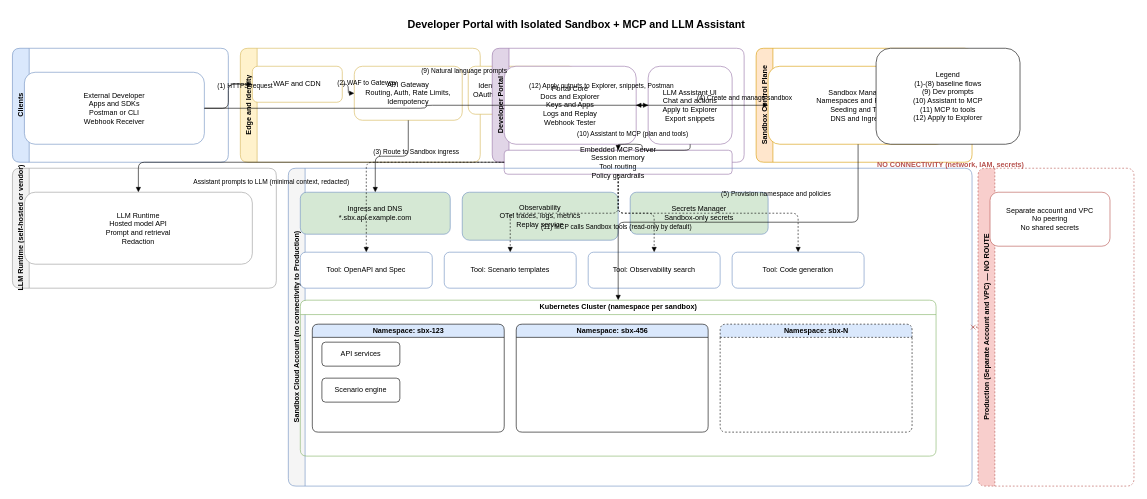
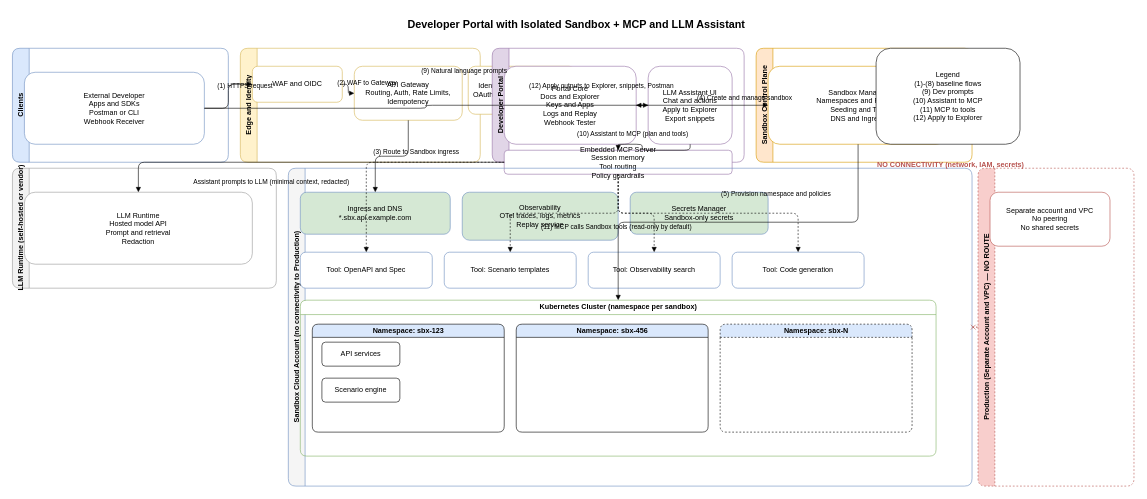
  <mxCell id="0" />
  <mxCell id="1" parent="0" />
  <mxCell id="2" value="Developer Portal with Isolated Sandbox + MCP and LLM Assistant" style="text;html=1;align=center;verticalAlign=middle;fontStyle=1;fontSize=18;" vertex="1" parent="1"><mxGeometry x="380" y="20" width="1160" height="40" as="geometry" /></mxCell>
  <mxCell id="3" value="Clients" style="swimlane;horizontal=0;rounded=1;html=1;startSize=28;fillColor=#dae8fc;strokeColor=#6c8ebf;fontStyle=1;" vertex="1" parent="1"><mxGeometry x="20" y="80" width="360" height="190" as="geometry" /></mxCell>
  <mxCell id="4" value="Edge and Identity" style="swimlane;horizontal=0;rounded=1;html=1;startSize=28;fillColor=#fff2cc;strokeColor=#d6b656;fontStyle=1;" vertex="1" parent="1"><mxGeometry x="400" y="80" width="400" height="190" as="geometry" /></mxCell>
  <mxCell id="5" value="Developer Portal" style="swimlane;horizontal=0;rounded=1;html=1;startSize=28;fillColor=#e1d5e7;strokeColor=#9673a6;fontStyle=1;" vertex="1" parent="1"><mxGeometry x="820" y="80" width="420" height="190" as="geometry" /></mxCell>
  <mxCell id="6" value="Sandbox Control Plane" style="swimlane;horizontal=0;rounded=1;html=1;startSize=28;fillColor=#ffe6cc;strokeColor=#d79b00;fontStyle=1;" vertex="1" parent="1"><mxGeometry x="1260" y="80" width="360" height="190" as="geometry" /></mxCell>
  <mxCell id="7" value="LLM Runtime (self-hosted or vendor)" style="swimlane;horizontal=0;rounded=1;html=1;startSize=28;fillColor=#f2f2f2;strokeColor=#999999;fontStyle=1;" vertex="1" parent="1"><mxGeometry x="20" y="280" width="440" height="200" as="geometry" /></mxCell>
  <mxCell id="8" value="Sandbox Cloud Account (no connectivity to Production)" style="swimlane;horizontal=0;rounded=1;html=1;startSize=28;fillColor=#f5f5f5;strokeColor=#6c8ebf;fontStyle=1;" vertex="1" parent="1"><mxGeometry x="480" y="280" width="1140" height="530" as="geometry" /></mxCell>
  <mxCell id="9" value="Production (Separate Account and VPC) — NO ROUTE" style="swimlane;horizontal=0;rounded=1;html=1;startSize=28;fillColor=#f8cecc;strokeColor=#b85450;fontStyle=1;dashed=1;" vertex="1" parent="1"><mxGeometry x="1630" y="280" width="260" height="530" as="geometry" /></mxCell>
  <mxCell id="10" value="External Developer&#10;Apps and SDKs&#10;Postman or CLI&#10;Webhook Receiver" style="rounded=1;whiteSpace=wrap;html=1;spacing=8;strokeColor=#6c8ebf;fillColor=#ffffff;" vertex="1" parent="3"><mxGeometry x="20" y="40" width="300" height="120" as="geometry" /></mxCell>
- <mxCell id="11" value="WAF and CDN" style="rounded=1;whiteSpace=wrap;html=1;spacing=8;strokeColor=#d6b656;fillColor=#ffffff;" vertex="1" parent="4"><mxGeometry x="20" y="30" width="150" height="60" as="geometry" /></mxCell>
+ <mxCell id="11" value="WAF and OIDC" style="rounded=1;whiteSpace=wrap;html=1;spacing=8;strokeColor=#d6b656;fillColor=#ffffff;" vertex="1" parent="4"><mxGeometry x="20" y="30" width="150" height="60" as="geometry" /></mxCell>
  <mxCell id="12" value="API Gateway&#10;Routing, Auth, Rate Limits, Idempotency" style="rounded=1;whiteSpace=wrap;html=1;spacing=8;strokeColor=#d6b656;fillColor=#ffffff;" vertex="1" parent="4"><mxGeometry x="190" y="30" width="180" height="90" as="geometry" /></mxCell>
  <mxCell id="13" value="Identity Provider (Sandbox)&#10;OAuth2 or OIDC and API Keys" style="rounded=1;whiteSpace=wrap;html=1;spacing=8;strokeColor=#d6b656;fillColor=#ffffff;" vertex="1" parent="4"><mxGeometry x="380" y="30" width="180" height="80" as="geometry" /></mxCell>
  <mxCell id="14" value="Portal Core&#10;Docs and Explorer&#10;Keys and Apps&#10;Logs and Replay&#10;Webhook Tester" style="rounded=1;whiteSpace=wrap;html=1;spacing=8;strokeColor=#9673a6;fillColor=#ffffff;" vertex="1" parent="5"><mxGeometry x="20" y="30" width="220" height="130" as="geometry" /></mxCell>
  <mxCell id="15" value="LLM Assistant UI&#10;Chat and actions&#10;Apply to Explorer&#10;Export snippets" style="rounded=1;whiteSpace=wrap;html=1;spacing=8;strokeColor=#9673a6;fillColor=#ffffff;" vertex="1" parent="5"><mxGeometry x="260" y="30" width="140" height="130" as="geometry" /></mxCell>
  <mxCell id="16" value="Embedded MCP Server&#10;Session memory&#10;Tool routing&#10;Policy guardrails" style="rounded=1;whiteSpace=wrap;html=1;spacing=8;strokeColor=#9673a6;fillColor=#ffffff;" vertex="1" parent="5"><mxGeometry x="20" y="170" width="380" height="40" as="geometry" /></mxCell>
  <mxCell id="17" value="Sandbox Manager&#10;Namespaces and Policies&#10;Seeding and TTL&#10;DNS and Ingress" style="rounded=1;whiteSpace=wrap;html=1;spacing=8;strokeColor=#d79b00;fillColor=#ffffff;" vertex="1" parent="6"><mxGeometry x="20" y="30" width="300" height="130" as="geometry" /></mxCell>
  <mxCell id="18" value="LLM Runtime&#10;Hosted model API&#10;Prompt and retrieval&#10;Redaction" style="rounded=1;whiteSpace=wrap;html=1;strokeColor=#999999;fillColor=#ffffff;" vertex="1" parent="7"><mxGeometry x="20" y="40" width="380" height="120" as="geometry" /></mxCell>
  <mxCell id="19" value="Ingress and DNS&#10;*.sbx.api.example.com" style="rounded=1;whiteSpace=wrap;html=1;strokeColor=#6c8ebf;fillColor=#d5e8d4;" vertex="1" parent="8"><mxGeometry x="20" y="40" width="250" height="70" as="geometry" /></mxCell>
  <mxCell id="20" value="Observability&#10;OTel traces, logs, metrics&#10;Replay service" style="rounded=1;whiteSpace=wrap;html=1;strokeColor=#6c8ebf;fillColor=#d5e8d4;" vertex="1" parent="8"><mxGeometry x="290" y="40" width="260" height="80" as="geometry" /></mxCell>
  <mxCell id="21" value="Secrets Manager&#10;Sandbox-only secrets" style="rounded=1;whiteSpace=wrap;html=1;strokeColor=#6c8ebf;fillColor=#d5e8d4;" vertex="1" parent="8"><mxGeometry x="570" y="40" width="230" height="70" as="geometry" /></mxCell>
  <mxCell id="22" value="Tool: OpenAPI and Spec" style="rounded=1;whiteSpace=wrap;html=1;strokeColor=#6c8ebf;fillColor=#ffffff;" vertex="1" parent="8"><mxGeometry x="20" y="140" width="220" height="60" as="geometry" /></mxCell>
  <mxCell id="23" value="Tool: Scenario templates" style="rounded=1;whiteSpace=wrap;html=1;strokeColor=#6c8ebf;fillColor=#ffffff;" vertex="1" parent="8"><mxGeometry x="260" y="140" width="220" height="60" as="geometry" /></mxCell>
  <mxCell id="24" value="Tool: Observability search" style="rounded=1;whiteSpace=wrap;html=1;strokeColor=#6c8ebf;fillColor=#ffffff;" vertex="1" parent="8"><mxGeometry x="500" y="140" width="220" height="60" as="geometry" /></mxCell>
  <mxCell id="25" value="Tool: Code generation" style="rounded=1;whiteSpace=wrap;html=1;strokeColor=#6c8ebf;fillColor=#ffffff;" vertex="1" parent="8"><mxGeometry x="740" y="140" width="220" height="60" as="geometry" /></mxCell>
  <mxCell id="26" value="Kubernetes Cluster (namespace per sandbox)" style="swimlane;rounded=1;html=1;startSize=24;strokeColor=#82b366;fillColor=#ffffff;fontStyle=1;" vertex="1" parent="8"><mxGeometry x="20" y="220" width="1060" height="260" as="geometry" /></mxCell>
  <mxCell id="27" value="Namespace: sbx-123" style="swimlane;rounded=1;html=1;startSize=22;strokeColor=#000000;fillColor=#dae8fc;" vertex="1" parent="26"><mxGeometry x="20" y="40" width="320" height="180" as="geometry" /></mxCell>
  <mxCell id="28" value="API services" style="rounded=1;whiteSpace=wrap;html=1;strokeColor=#000000;fillColor=#ffffff;" vertex="1" parent="27"><mxGeometry x="16" y="30" width="130" height="40" as="geometry" /></mxCell>
  <mxCell id="29" value="Scenario engine" style="rounded=1;whiteSpace=wrap;html=1;strokeColor=#000000;fillColor=#ffffff;" vertex="1" parent="27"><mxGeometry x="16" y="90" width="130" height="40" as="geometry" /></mxCell>
  <mxCell id="30" value="Namespace: sbx-456" style="swimlane;rounded=1;html=1;startSize=22;strokeColor=#000000;fillColor=#dae8fc;" vertex="1" parent="26"><mxGeometry x="360" y="40" width="320" height="180" as="geometry" /></mxCell>
  <mxCell id="31" value="Namespace: sbx-N" style="swimlane;rounded=1;html=1;startSize=22;strokeColor=#000000;fillColor=#dae8fc;dashed=1;" vertex="1" parent="26"><mxGeometry x="700" y="40" width="320" height="180" as="geometry" /></mxCell>
  <mxCell id="32" value="Separate account and VPC&#10;No peering&#10;No shared secrets" style="rounded=1;whiteSpace=wrap;html=1;strokeColor=#b85450;fillColor=#ffffff;" vertex="1" parent="9"><mxGeometry x="20" y="40" width="200" height="90" as="geometry" /></mxCell>
  <mxCell id="33" edge="1" parent="1" source="10" target="11" style="edgeStyle=orthogonalEdgeStyle;rounded=1;endArrow=block;endFill=1;"><mxGeometry relative="1" as="geometry" /></mxCell>
  <mxCell id="34" value="(1) HTTPS request" style="text;html=1;fontSize=11;" vertex="1" parent="1"><mxGeometry x="360" y="130" width="120" height="20" as="geometry" /></mxCell>
  <mxCell id="35" edge="1" parent="1" source="11" target="12" style="edgeStyle=orthogonalEdgeStyle;rounded=1;endArrow=block;endFill=1;"><mxGeometry relative="1" as="geometry" /></mxCell>
  <mxCell id="36" value="(2) WAF to Gateway" style="text;html=1;fontSize=11;" vertex="1" parent="1"><mxGeometry x="560" y="125" width="140" height="20" as="geometry" /></mxCell>
  <mxCell id="37" edge="1" parent="1" source="12" target="19" style="edgeStyle=orthogonalEdgeStyle;rounded=1;endArrow=block;endFill=1;"><mxGeometry relative="1" as="geometry" /></mxCell>
  <mxCell id="38" value="(3) Route to Sandbox ingress" style="text;html=1;fontSize=11;" vertex="1" parent="1"><mxGeometry x="620" y="240" width="170" height="20" as="geometry" /></mxCell>
  <mxCell id="39" edge="1" parent="1" source="14" target="17" style="edgeStyle=orthogonalEdgeStyle;rounded=1;endArrow=block;endFill=1;"><mxGeometry relative="1" as="geometry" /></mxCell>
  <mxCell id="40" value="(4) Create and manage sandbox" style="text;html=1;fontSize=11;" vertex="1" parent="1"><mxGeometry x="1160" y="150" width="190" height="20" as="geometry" /></mxCell>
  <mxCell id="41" edge="1" parent="1" source="17" target="26" style="edgeStyle=orthogonalEdgeStyle;rounded=1;endArrow=block;endFill=1;"><mxGeometry relative="1" as="geometry" /></mxCell>
  <mxCell id="42" value="(5) Provision namespace and policies" style="text;html=1;fontSize=11;" vertex="1" parent="1"><mxGeometry x="1200" y="310" width="220" height="20" as="geometry" /></mxCell>
  <mxCell id="43" edge="1" parent="1" source="10" target="15" style="edgeStyle=orthogonalEdgeStyle;rounded=1;endArrow=block;endFill=1;"><mxGeometry relative="1" as="geometry" /></mxCell>
  <mxCell id="44" value="(9) Natural language prompts" style="text;html=1;fontSize=11;" vertex="1" parent="1"><mxGeometry x="700" y="105" width="180" height="20" as="geometry" /></mxCell>
  <mxCell id="45" edge="1" parent="1" source="15" target="16" style="edgeStyle=orthogonalEdgeStyle;rounded=1;endArrow=block;endFill=1;"><mxGeometry relative="1" as="geometry" /></mxCell>
  <mxCell id="46" value="(10) Assistant to MCP (plan and tools)" style="text;html=1;fontSize=11;" vertex="1" parent="1"><mxGeometry x="960" y="210" width="240" height="20" as="geometry" /></mxCell>
  <mxCell id="47" edge="1" parent="1" source="16" target="22" style="edgeStyle=orthogonalEdgeStyle;rounded=1;endArrow=block;endFill=1;dashed=1;"><mxGeometry relative="1" as="geometry" /></mxCell>
  <mxCell id="48" edge="1" parent="1" source="16" target="23" style="edgeStyle=orthogonalEdgeStyle;rounded=1;endArrow=block;endFill=1;dashed=1;"><mxGeometry relative="1" as="geometry" /></mxCell>
  <mxCell id="49" edge="1" parent="1" source="16" target="24" style="edgeStyle=orthogonalEdgeStyle;rounded=1;endArrow=block;endFill=1;dashed=1;"><mxGeometry relative="1" as="geometry" /></mxCell>
  <mxCell id="50" edge="1" parent="1" source="16" target="25" style="edgeStyle=orthogonalEdgeStyle;rounded=1;endArrow=block;endFill=1;dashed=1;"><mxGeometry relative="1" as="geometry" /></mxCell>
  <mxCell id="51" value="(11) MCP calls Sandbox tools (read-only by default)" style="text;html=1;fontSize=11;" vertex="1" parent="1"><mxGeometry x="900" y="365" width="360" height="20" as="geometry" /></mxCell>
  <mxCell id="52" edge="1" parent="1" source="15" target="14" style="edgeStyle=orthogonalEdgeStyle;rounded=1;endArrow=block;endFill=1;"><mxGeometry relative="1" as="geometry" /></mxCell>
  <mxCell id="53" value="(12) Apply outputs to Explorer, snippets, Postman" style="text;html=1;fontSize=11;" vertex="1" parent="1"><mxGeometry x="880" y="130" width="360" height="20" as="geometry" /></mxCell>
  <mxCell id="54" edge="1" parent="1" source="16" target="18" style="edgeStyle=orthogonalEdgeStyle;rounded=1;endArrow=block;endFill=1;"><mxGeometry relative="1" as="geometry" /></mxCell>
  <mxCell id="55" value="Assistant prompts to LLM (minimal context, redacted)" style="text;html=1;fontSize=11;" vertex="1" parent="1"><mxGeometry x="320" y="290" width="360" height="20" as="geometry" /></mxCell>
  <mxCell id="56" value="" style="edgeStyle=orthogonalEdgeStyle;rounded=1;strokeColor=#b85450;dashed=1;endArrow=cross;endFill=1;" edge="1" parent="1" source="8" target="9"><mxGeometry relative="1" as="geometry" /></mxCell>
  <mxCell id="57" value="NO CONNECTIVITY (network, IAM, secrets)" style="text;html=1;fontStyle=1;fontColor=#b85450;" vertex="1" parent="1"><mxGeometry x="1460" y="260" width="280" height="20" as="geometry" /></mxCell>
  <mxCell id="58" value="Legend&#10;(1)-(8) baseline flows&#10;(9) Dev prompts&#10;(10) Assistant to MCP&#10;(11) MCP to tools&#10;(12) Apply to Explorer" style="rounded=1;whiteSpace=wrap;html=1;strokeColor=#000000;fillColor=#ffffff;" vertex="1" parent="1"><mxGeometry x="1460" y="80" width="240" height="160" as="geometry" /></mxCell>
